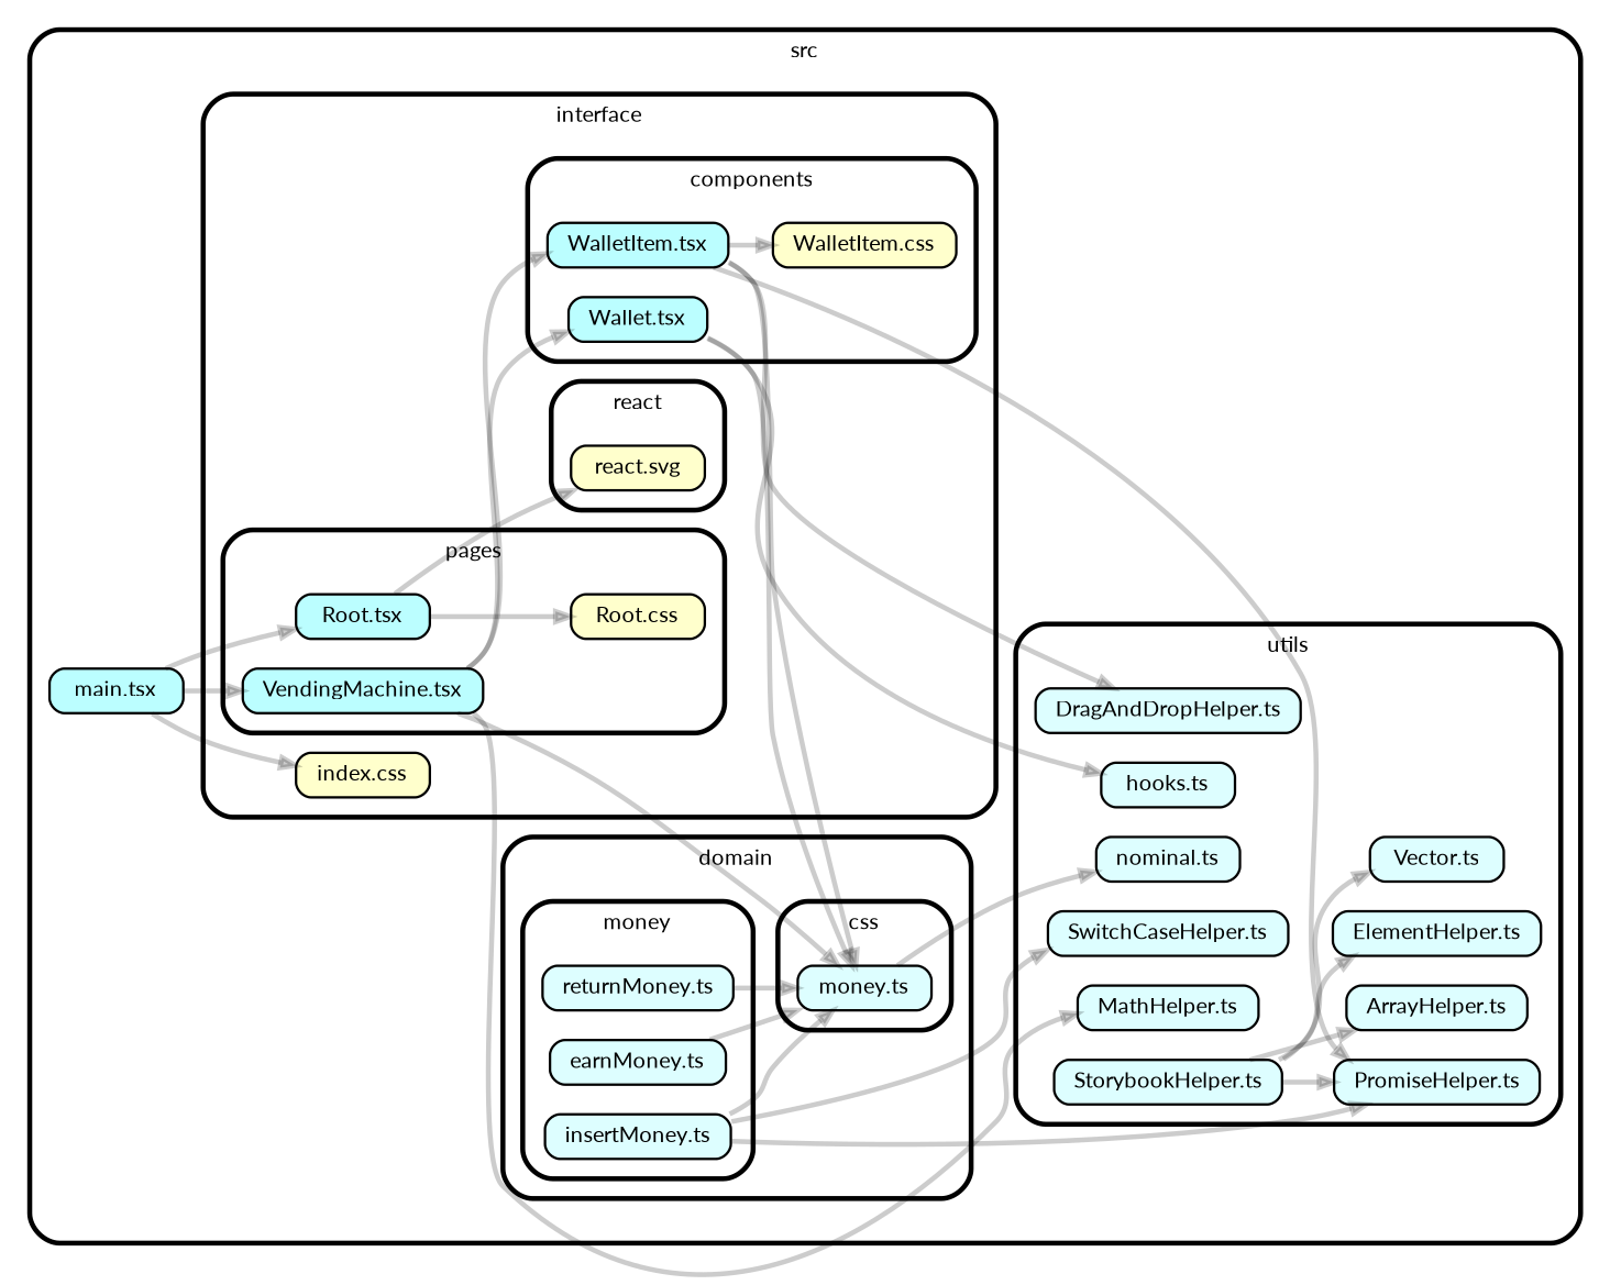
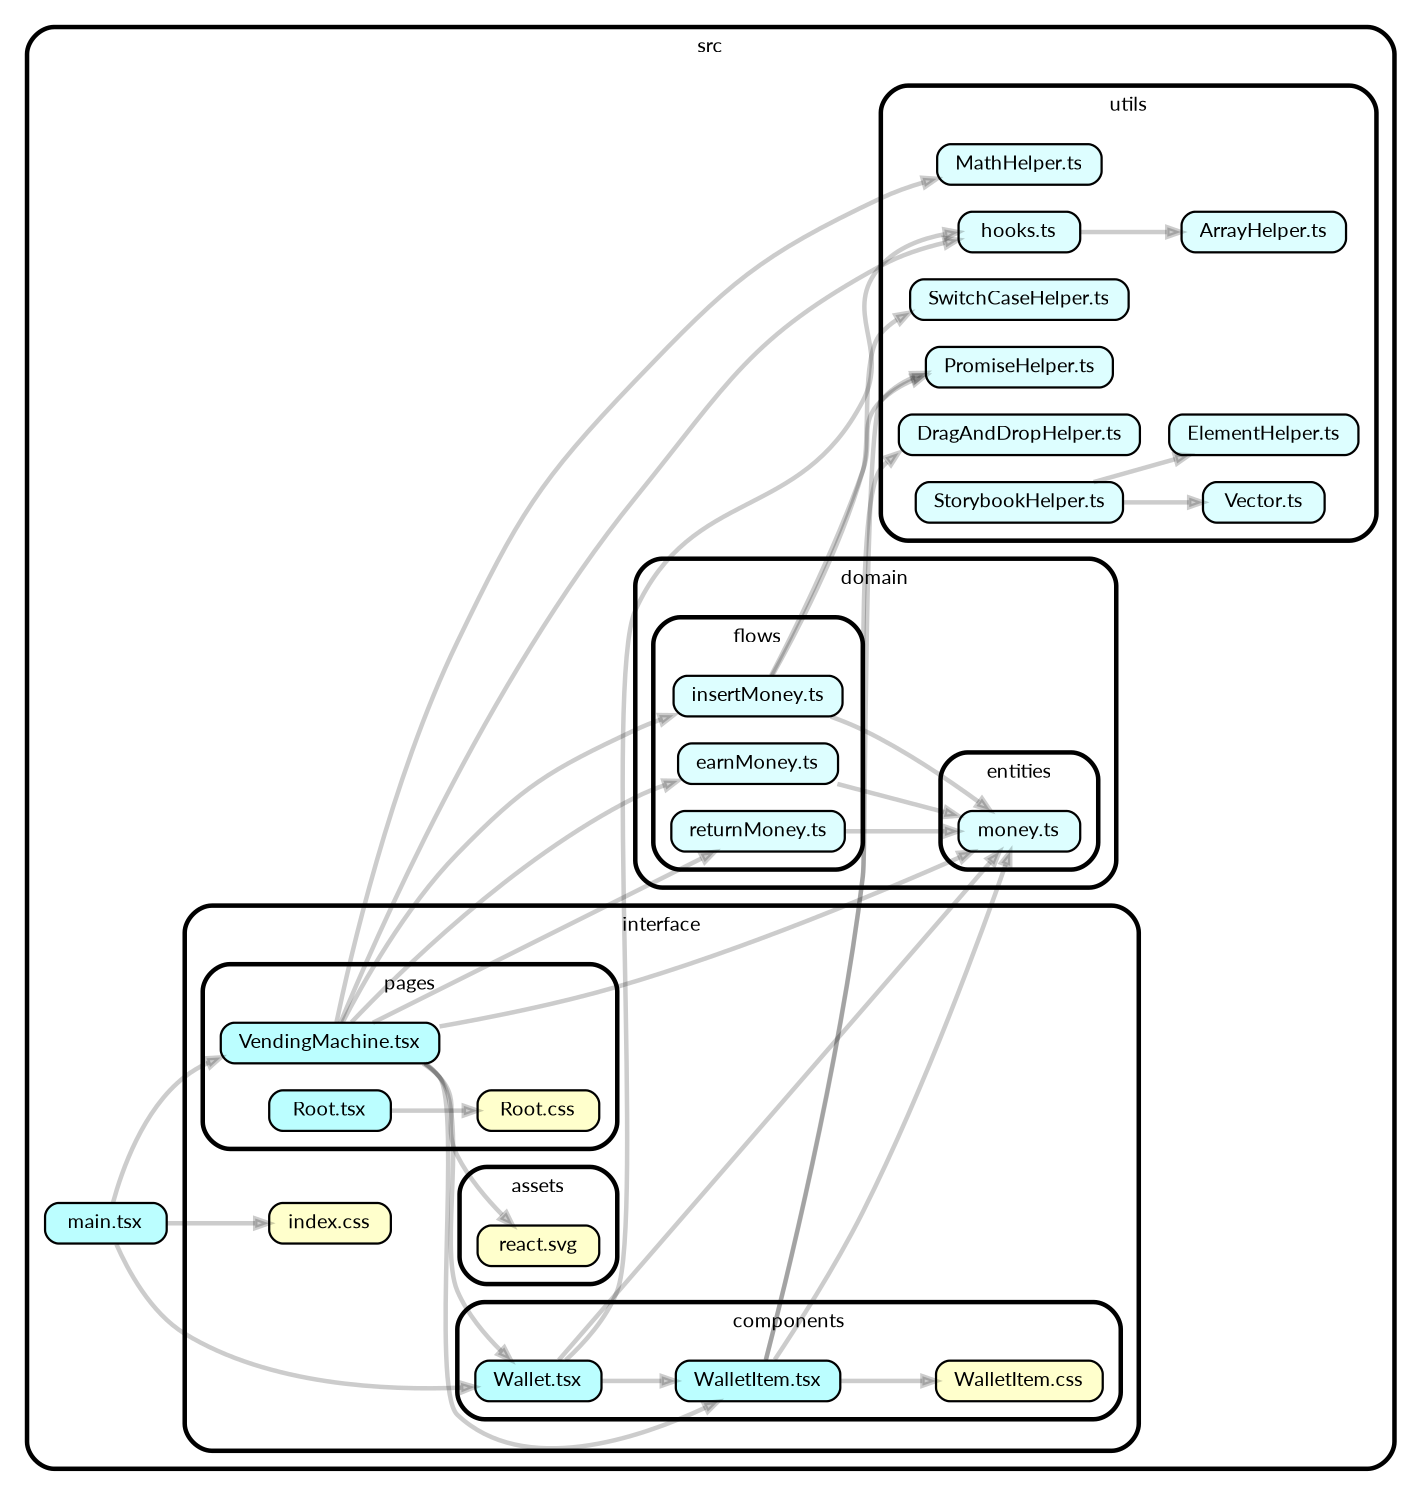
  strict digraph {
    compound=true
    fillcolor="#ffffff"
    fontname=Lato
    fontsize=9
    nodesep=0.16
    rankdir=LR
    ranksep=0.18
    splines=true
    style="rounded,bold,filled"
    node [color=black fillcolor="#ddfeff" fontcolor=black fontname=Lato fontsize=9 shape=box style="rounded, filled"]
    edge [arrowhead=normal arrowsize=0.6 color="#00000033" fontname=Lato fontsize=9 penwidth=2.0]
    n1 [height=0.2 label=<money.ts>]
    n2 [height=0.2 label=<earnMoney.ts>]
    n3 [height=0.2 label=<insertMoney.ts>]
    n4 [height=0.2 label=<returnMoney.ts>]
    n5 [fillcolor="#ffffcc" height=0.2 label=<react.svg>]
    n6 [fillcolor="#bbfeff" height=0.2 label=<Wallet.tsx>]
    n7 [fillcolor="#bbfeff" height=0.2 label=<WalletItem.tsx>]
    n8 [fillcolor="#ffffcc" height=0.2 label=<WalletItem.css>]
    n9 [fillcolor="#ffffcc" height=0.2 label=<Root.css>]
    n10 [fillcolor="#bbfeff" height=0.2 label=<Root.tsx>]
    n11 [fillcolor="#bbfeff" height=0.2 label=<VendingMachine.tsx>]
    n12 [fillcolor="#ffffcc" height=0.2 label=<index.css>]
-   n13 [height=0.2 label=<nominal.ts>]
    n14 [height=0.2 label=<PromiseHelper.ts>]
    n15 [height=0.2 label=<SwitchCaseHelper.ts>]
    n16 [height=0.2 label=<ArrayHelper.ts>]
    n17 [height=0.2 label=<hooks.ts>]
    n18 [height=0.2 label=<DragAndDropHelper.ts>]
    n19 [height=0.2 label=<MathHelper.ts>]
    n20 [height=0.2 label=<ElementHelper.ts>]
    n21 [height=0.2 label=<StorybookHelper.ts>]
    n22 [height=0.2 label=<Vector.ts>]
    n23 [fillcolor="#bbfeff" height=0.2 label=<main.tsx>]
    subgraph cluster_1 {
      label=src
      n23
      subgraph cluster_2 {
        label=domain
        subgraph cluster_3 {
-         label=css
+         label=entities
          n1
        }
        subgraph cluster_4 {
-         label=money
+         label=flows
          n2
          n3
          n4
        }
      }
      subgraph cluster_5 {
        label=interface
        n12
        subgraph cluster_6 {
-         label=react
+         label=assets
          n5
        }
        subgraph cluster_7 {
          label=components
          n6
          n7
          n8
        }
        subgraph cluster_8 {
          label=pages
          n9
          n10
          n11
        }
      }
      subgraph cluster_9 {
        label=utils
-       n13
        n14
        n15
        n16
        n17
        n18
        n19
        n20
        n21
        n22
      }
    }
-   n1 -> n13
    n2 -> n1
    n3 -> n1
    n3 -> n14
    n3 -> n15
    n4 -> n1
    n6 -> n1
+   n6 -> n7
    n6 -> n17
    n7 -> n1
    n7 -> n8
    n7 -> n14
    n7 -> n18
-   n10 -> n5
+   n11 -> n5
    n10 -> n9
    n11 -> n1
+   n11 -> n2
+   n11 -> n3
+   n11 -> n4
    n11 -> n6
    n11 -> n7
+   n11 -> n17
    n11 -> n19
-   n21 -> n14
-   n21 -> n16
+   n17 -> n16
    n21 -> n20
    n21 -> n22
-   n23 -> n10
+   n23 -> n6
    n23 -> n11
    n23 -> n12
  }
